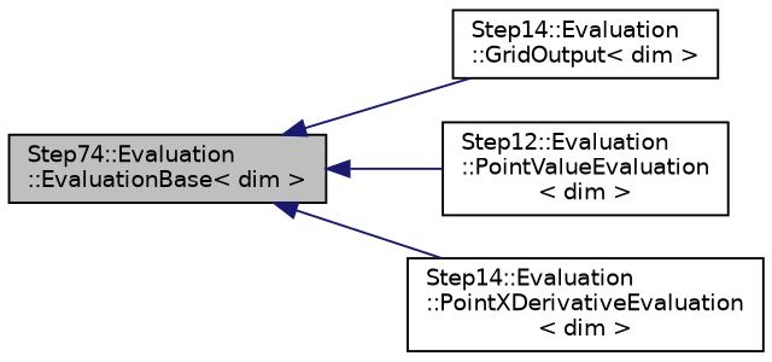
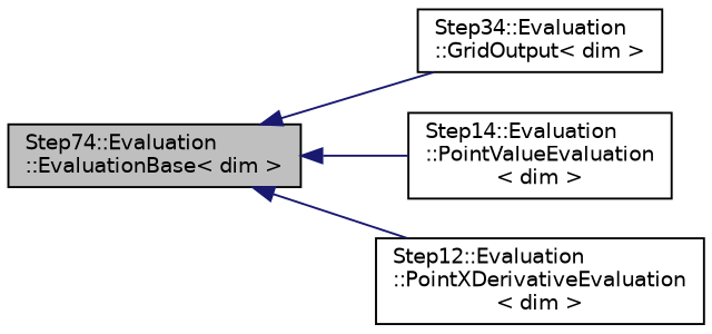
  digraph {
    rankdir=LR
    node [color=black fillcolor=white fontname=Helvetica fontsize=10 shape=record style=filled]
    edge [color=midnightblue dir=back fontname=Helvetica fontsize=10 labelfontname=Helvetica labelfontsize=10 style=solid]
    n1 [fillcolor=grey75 fontcolor=black height=0.2 label="Step74::Evaluation\l::EvaluationBase\< dim \>" width=0.4]
-   n2 [height=0.2 label="Step14::Evaluation\l::GridOutput\< dim \>" width=0.4]
-   n3 [height=0.2 label="Step12::Evaluation\l::PointValueEvaluation\l\< dim \>" width=0.4]
-   n4 [height=0.2 label="Step14::Evaluation\l::PointXDerivativeEvaluation\l\< dim \>" width=0.4]
+   n2 [height=0.2 label="Step34::Evaluation\l::GridOutput\< dim \>" width=0.4]
+   n3 [height=0.2 label="Step14::Evaluation\l::PointValueEvaluation\l\< dim \>" width=0.4]
+   n4 [height=0.2 label="Step12::Evaluation\l::PointXDerivativeEvaluation\l\< dim \>" width=0.4]
    n1 -> n2
    n1 -> n3
    n1 -> n4
  }
